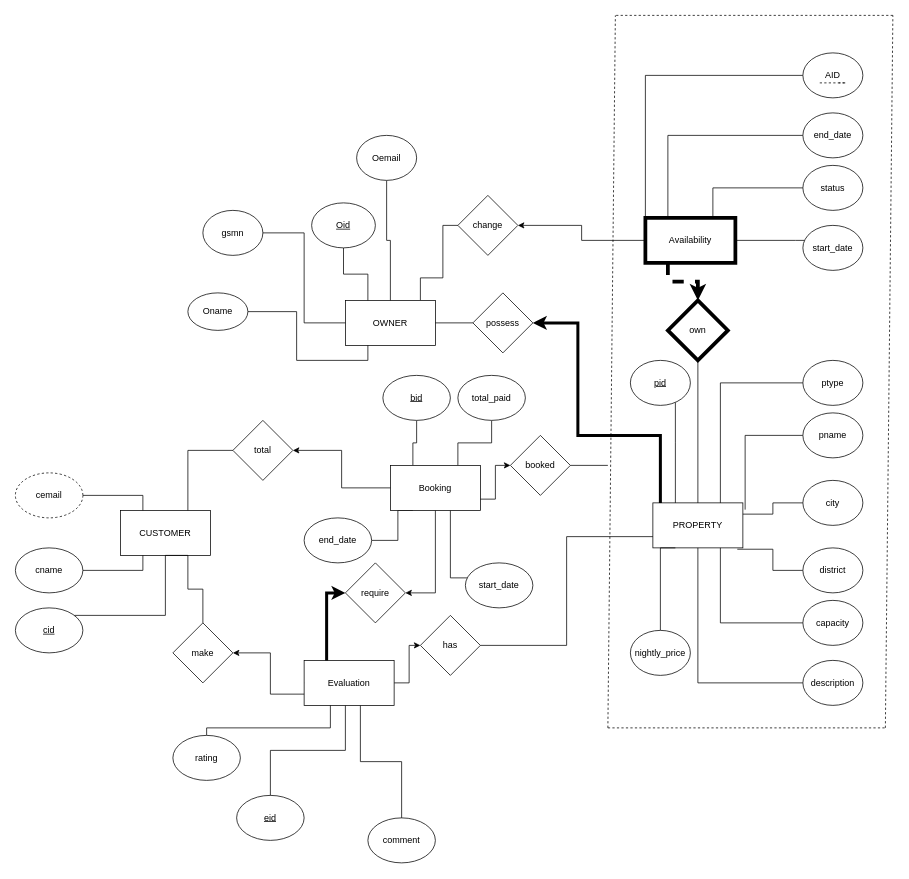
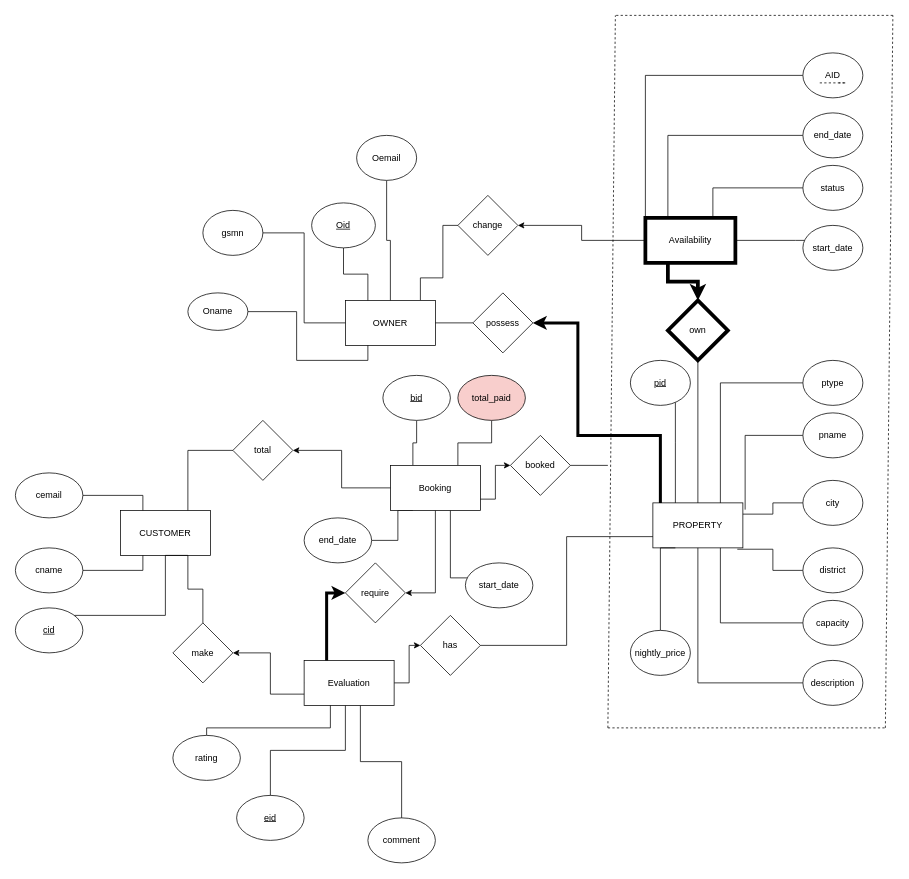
  <mxCell id="0" />
  <mxCell id="1" parent="0" />
  <mxCell id="2" style="edgeStyle=orthogonalEdgeStyle;rounded=0;orthogonalLoop=1;jettySize=auto;html=1;entryX=0;entryY=0.5;entryDx=0;entryDy=0;endArrow=none;endFill=0;" edge="1" parent="1" source="3" target="82"><mxGeometry relative="1" as="geometry"><Array as="points"><mxPoint x="560" y="370" /><mxPoint x="590" y="370" /><mxPoint x="590" y="300" /></Array></mxGeometry></mxCell>
  <mxCell id="3" value="OWNER" style="rounded=0;whiteSpace=wrap;html=1;" parent="1" vertex="1"><mxGeometry x="460" y="400" width="120" height="60" as="geometry" /></mxCell>
- <mxCell id="4" style="edgeStyle=orthogonalEdgeStyle;rounded=0;orthogonalLoop=1;jettySize=auto;html=1;entryX=0.25;entryY=1;entryDx=0;entryDy=0;strokeWidth=5;startArrow=classic;startFill=1;endArrow=none;endFill=0;dashed=1;" parent="1" source="67" target="63" edge="1"><mxGeometry relative="1" as="geometry"><Array as="points" /></mxGeometry></mxCell>
+ <mxCell id="4" style="edgeStyle=orthogonalEdgeStyle;rounded=0;orthogonalLoop=1;jettySize=auto;html=1;entryX=0.25;entryY=1;entryDx=0;entryDy=0;strokeWidth=5;startArrow=classic;startFill=1;endArrow=none;endFill=0;" parent="1" source="67" target="63" edge="1"><mxGeometry relative="1" as="geometry"><Array as="points" /></mxGeometry></mxCell>
  <mxCell id="5" value="PROPERTY" style="rounded=0;whiteSpace=wrap;html=1;" parent="1" vertex="1"><mxGeometry x="870" y="670" width="120" height="60" as="geometry" /></mxCell>
  <mxCell id="6" value="CUSTOMER" style="rounded=0;whiteSpace=wrap;html=1;" parent="1" vertex="1"><mxGeometry x="160" y="680" width="120" height="60" as="geometry" /></mxCell>
  <mxCell id="7" style="edgeStyle=orthogonalEdgeStyle;rounded=0;orthogonalLoop=1;jettySize=auto;html=1;entryX=0;entryY=0.5;entryDx=0;entryDy=0;endArrow=none;endFill=0;" parent="1" source="8" target="3" edge="1"><mxGeometry relative="1" as="geometry" /></mxCell>
  <mxCell id="8" value="gsmn" style="ellipse;whiteSpace=wrap;html=1;" parent="1" vertex="1"><mxGeometry x="270" y="280" width="80" height="60" as="geometry" /></mxCell>
  <mxCell id="9" style="edgeStyle=orthogonalEdgeStyle;rounded=0;orthogonalLoop=1;jettySize=auto;html=1;entryX=0.25;entryY=1;entryDx=0;entryDy=0;endArrow=none;endFill=0;" parent="1" source="10" target="3" edge="1"><mxGeometry relative="1" as="geometry" /></mxCell>
  <mxCell id="10" value="Oname" style="ellipse;whiteSpace=wrap;html=1;" parent="1" vertex="1"><mxGeometry x="250" y="390" width="80" height="50" as="geometry" /></mxCell>
  <mxCell id="11" style="edgeStyle=orthogonalEdgeStyle;rounded=0;orthogonalLoop=1;jettySize=auto;html=1;entryX=0.25;entryY=0;entryDx=0;entryDy=0;endArrow=none;endFill=0;" parent="1" source="12" target="3" edge="1"><mxGeometry relative="1" as="geometry" /></mxCell>
  <mxCell id="12" value="&lt;u&gt;Oid&lt;/u&gt;" style="ellipse;whiteSpace=wrap;html=1;" parent="1" vertex="1"><mxGeometry x="415" y="270" width="85" height="60" as="geometry" /></mxCell>
  <mxCell id="13" style="edgeStyle=orthogonalEdgeStyle;rounded=0;orthogonalLoop=1;jettySize=auto;html=1;entryX=0.25;entryY=0;entryDx=0;entryDy=0;strokeWidth=1;startArrow=none;startFill=0;endArrow=none;endFill=0;" parent="1" source="14" target="63" edge="1"><mxGeometry relative="1" as="geometry" /></mxCell>
  <mxCell id="14" value="end_date" style="ellipse;whiteSpace=wrap;html=1;" parent="1" vertex="1"><mxGeometry x="1070" y="150" width="80" height="60" as="geometry" /></mxCell>
  <mxCell id="15" style="edgeStyle=orthogonalEdgeStyle;rounded=0;orthogonalLoop=1;jettySize=auto;html=1;entryX=0.75;entryY=0;entryDx=0;entryDy=0;strokeWidth=1;startArrow=none;startFill=0;endArrow=none;endFill=0;" parent="1" source="16" target="63" edge="1"><mxGeometry relative="1" as="geometry" /></mxCell>
  <mxCell id="16" value="status" style="ellipse;whiteSpace=wrap;html=1;" parent="1" vertex="1"><mxGeometry x="1070" y="220" width="80" height="60" as="geometry" /></mxCell>
  <mxCell id="17" style="edgeStyle=orthogonalEdgeStyle;rounded=0;orthogonalLoop=1;jettySize=auto;html=1;entryX=0.5;entryY=0;entryDx=0;entryDy=0;endArrow=none;endFill=0;" parent="1" source="18" target="3" edge="1"><mxGeometry relative="1" as="geometry" /></mxCell>
  <mxCell id="18" value="Oemail" style="ellipse;whiteSpace=wrap;html=1;" parent="1" vertex="1"><mxGeometry x="475" y="180" width="80" height="60" as="geometry" /></mxCell>
  <mxCell id="19" style="edgeStyle=orthogonalEdgeStyle;rounded=0;orthogonalLoop=1;jettySize=auto;html=1;endArrow=none;endFill=0;startArrow=classic;startFill=1;strokeWidth=4;" parent="1" source="21" target="5" edge="1"><mxGeometry relative="1" as="geometry"><Array as="points"><mxPoint x="770" y="430" /><mxPoint x="770" y="580" /><mxPoint x="880" y="580" /></Array></mxGeometry></mxCell>
  <mxCell id="20" style="edgeStyle=orthogonalEdgeStyle;rounded=0;orthogonalLoop=1;jettySize=auto;html=1;endArrow=none;endFill=0;" edge="1" parent="1" source="21" target="3"><mxGeometry relative="1" as="geometry" /></mxCell>
  <mxCell id="21" value="possess" style="rhombus;whiteSpace=wrap;html=1;" parent="1" vertex="1"><mxGeometry x="630" y="390" width="80" height="80" as="geometry" /></mxCell>
  <mxCell id="22" style="edgeStyle=orthogonalEdgeStyle;rounded=0;orthogonalLoop=1;jettySize=auto;html=1;entryX=0.75;entryY=0;entryDx=0;entryDy=0;endArrow=none;endFill=0;" parent="1" source="23" target="5" edge="1"><mxGeometry relative="1" as="geometry" /></mxCell>
  <mxCell id="23" value="ptype" style="ellipse;whiteSpace=wrap;html=1;" parent="1" vertex="1"><mxGeometry x="1070" y="480" width="80" height="60" as="geometry" /></mxCell>
  <mxCell id="24" style="edgeStyle=orthogonalEdgeStyle;rounded=0;orthogonalLoop=1;jettySize=auto;html=1;entryX=1;entryY=0.25;entryDx=0;entryDy=0;endArrow=none;endFill=0;" parent="1" source="25" target="5" edge="1"><mxGeometry relative="1" as="geometry" /></mxCell>
  <mxCell id="25" value="city" style="ellipse;whiteSpace=wrap;html=1;" parent="1" vertex="1"><mxGeometry x="1070" y="640" width="80" height="60" as="geometry" /></mxCell>
  <mxCell id="26" style="edgeStyle=orthogonalEdgeStyle;rounded=0;orthogonalLoop=1;jettySize=auto;html=1;entryX=1.025;entryY=0.15;entryDx=0;entryDy=0;entryPerimeter=0;strokeWidth=1;startArrow=none;startFill=0;endArrow=none;endFill=0;" parent="1" source="27" target="5" edge="1"><mxGeometry relative="1" as="geometry" /></mxCell>
  <mxCell id="27" value="pname" style="ellipse;whiteSpace=wrap;html=1;" parent="1" vertex="1"><mxGeometry x="1070" y="550" width="80" height="60" as="geometry" /></mxCell>
  <mxCell id="28" style="edgeStyle=orthogonalEdgeStyle;rounded=0;orthogonalLoop=1;jettySize=auto;html=1;entryX=0.25;entryY=0;entryDx=0;entryDy=0;endArrow=none;endFill=0;" edge="1" parent="1" source="29" target="5"><mxGeometry relative="1" as="geometry"><Array as="points"><mxPoint x="900" y="590" /><mxPoint x="900" y="590" /></Array></mxGeometry></mxCell>
  <mxCell id="29" value="&lt;u&gt;pid&lt;/u&gt;" style="ellipse;whiteSpace=wrap;html=1;" parent="1" vertex="1"><mxGeometry x="840" y="480" width="80" height="60" as="geometry" /></mxCell>
  <mxCell id="30" style="edgeStyle=orthogonalEdgeStyle;rounded=0;orthogonalLoop=1;jettySize=auto;html=1;entryX=0.938;entryY=1.03;entryDx=0;entryDy=0;entryPerimeter=0;strokeWidth=1;startArrow=none;startFill=0;endArrow=none;endFill=0;" parent="1" source="31" target="5" edge="1"><mxGeometry relative="1" as="geometry" /></mxCell>
  <mxCell id="31" value="district" style="ellipse;whiteSpace=wrap;html=1;" parent="1" vertex="1"><mxGeometry x="1070" y="730" width="80" height="60" as="geometry" /></mxCell>
  <mxCell id="32" style="edgeStyle=orthogonalEdgeStyle;rounded=0;orthogonalLoop=1;jettySize=auto;html=1;entryX=0.75;entryY=1;entryDx=0;entryDy=0;strokeWidth=1;startArrow=none;startFill=0;endArrow=none;endFill=0;" parent="1" source="33" target="5" edge="1"><mxGeometry relative="1" as="geometry" /></mxCell>
  <mxCell id="33" value="capacity" style="ellipse;whiteSpace=wrap;html=1;" parent="1" vertex="1"><mxGeometry x="1070" y="800" width="80" height="60" as="geometry" /></mxCell>
  <mxCell id="34" style="edgeStyle=orthogonalEdgeStyle;rounded=0;orthogonalLoop=1;jettySize=auto;html=1;entryX=0.25;entryY=0;entryDx=0;entryDy=0;strokeWidth=1;startArrow=none;startFill=0;endArrow=none;endFill=0;" parent="1" source="35" target="69" edge="1"><mxGeometry relative="1" as="geometry" /></mxCell>
  <mxCell id="35" value="&lt;u&gt;bid&lt;/u&gt;" style="ellipse;whiteSpace=wrap;html=1;" parent="1" vertex="1"><mxGeometry x="510" y="500" width="90" height="60" as="geometry" /></mxCell>
  <mxCell id="36" style="edgeStyle=orthogonalEdgeStyle;rounded=0;orthogonalLoop=1;jettySize=auto;html=1;strokeWidth=1;startArrow=none;startFill=0;endArrow=none;endFill=0;" parent="1" source="37" target="69" edge="1"><mxGeometry relative="1" as="geometry"><mxPoint x="620" y="740" as="targetPoint" /><Array as="points"><mxPoint x="600" y="770" /></Array></mxGeometry></mxCell>
  <mxCell id="37" value="start_date" style="ellipse;whiteSpace=wrap;html=1;" parent="1" vertex="1"><mxGeometry x="620" y="750" width="90" height="60" as="geometry" /></mxCell>
  <mxCell id="38" style="edgeStyle=orthogonalEdgeStyle;rounded=0;orthogonalLoop=1;jettySize=auto;html=1;entryX=0.25;entryY=1;entryDx=0;entryDy=0;strokeWidth=1;startArrow=none;startFill=0;endArrow=none;endFill=0;" parent="1" source="39" target="69" edge="1"><mxGeometry relative="1" as="geometry"><Array as="points"><mxPoint x="530" y="720" /><mxPoint x="530" y="680" /></Array></mxGeometry></mxCell>
  <mxCell id="39" value="end_date" style="ellipse;whiteSpace=wrap;html=1;" parent="1" vertex="1"><mxGeometry x="405" y="690" width="90" height="60" as="geometry" /></mxCell>
  <mxCell id="40" style="edgeStyle=orthogonalEdgeStyle;rounded=0;orthogonalLoop=1;jettySize=auto;html=1;entryX=0.75;entryY=0;entryDx=0;entryDy=0;strokeWidth=1;startArrow=none;startFill=0;endArrow=none;endFill=0;" parent="1" source="41" target="69" edge="1"><mxGeometry relative="1" as="geometry" /></mxCell>
- <mxCell id="41" value="total_paid" style="ellipse;whiteSpace=wrap;html=1;" parent="1" vertex="1"><mxGeometry x="610" y="500" width="90" height="60" as="geometry" /></mxCell>
+ <mxCell id="41" value="total_paid" style="ellipse;whiteSpace=wrap;html=1;fillColor=#f8cecc;" parent="1" vertex="1"><mxGeometry x="610" y="500" width="90" height="60" as="geometry" /></mxCell>
  <mxCell id="42" style="edgeStyle=orthogonalEdgeStyle;rounded=0;orthogonalLoop=1;jettySize=auto;html=1;entryX=0.25;entryY=1;entryDx=0;entryDy=0;strokeWidth=1;startArrow=none;startFill=0;endArrow=none;endFill=0;" parent="1" source="43" target="5" edge="1"><mxGeometry relative="1" as="geometry"><Array as="points"><mxPoint x="880" y="730" /></Array></mxGeometry></mxCell>
  <mxCell id="43" value="nightly_price" style="ellipse;whiteSpace=wrap;html=1;" parent="1" vertex="1"><mxGeometry x="840" y="840" width="80" height="60" as="geometry" /></mxCell>
  <mxCell id="44" style="edgeStyle=orthogonalEdgeStyle;rounded=0;orthogonalLoop=1;jettySize=auto;html=1;entryX=0.5;entryY=1;entryDx=0;entryDy=0;strokeWidth=1;startArrow=none;startFill=0;endArrow=none;endFill=0;" parent="1" source="45" target="5" edge="1"><mxGeometry relative="1" as="geometry" /></mxCell>
  <mxCell id="45" value="description" style="ellipse;whiteSpace=wrap;html=1;" parent="1" vertex="1"><mxGeometry x="1070" y="880" width="80" height="60" as="geometry" /></mxCell>
  <mxCell id="46" value="&lt;u&gt;eid&lt;/u&gt;" style="ellipse;whiteSpace=wrap;html=1;" parent="1" vertex="1"><mxGeometry x="315" y="1060" width="90" height="60" as="geometry" /></mxCell>
  <mxCell id="47" value="comment" style="ellipse;whiteSpace=wrap;html=1;" parent="1" vertex="1"><mxGeometry x="490" y="1090" width="90" height="60" as="geometry" /></mxCell>
  <mxCell id="48" style="edgeStyle=orthogonalEdgeStyle;rounded=0;orthogonalLoop=1;jettySize=auto;html=1;entryX=0;entryY=0.5;entryDx=0;entryDy=0;strokeWidth=1;startArrow=none;startFill=0;endArrow=none;endFill=0;" parent="1" source="49" target="61" edge="1"><mxGeometry relative="1" as="geometry"><Array as="points"><mxPoint x="275" y="970" /><mxPoint x="440" y="970" /><mxPoint x="440" y="910" /></Array></mxGeometry></mxCell>
  <mxCell id="49" value="rating" style="ellipse;whiteSpace=wrap;html=1;" parent="1" vertex="1"><mxGeometry x="230" y="980" width="90" height="60" as="geometry" /></mxCell>
  <mxCell id="50" style="edgeStyle=orthogonalEdgeStyle;rounded=0;orthogonalLoop=1;jettySize=auto;html=1;entryX=0.25;entryY=0;entryDx=0;entryDy=0;endArrow=none;endFill=0;" parent="1" source="51" target="6" edge="1"><mxGeometry relative="1" as="geometry" /></mxCell>
- <mxCell id="51" value="cemail" style="ellipse;whiteSpace=wrap;html=1;dashed=1;" parent="1" vertex="1"><mxGeometry x="20" y="630" width="90" height="60" as="geometry" /></mxCell>
+ <mxCell id="51" value="cemail" style="ellipse;whiteSpace=wrap;html=1;" parent="1" vertex="1"><mxGeometry x="20" y="630" width="90" height="60" as="geometry" /></mxCell>
  <mxCell id="52" style="edgeStyle=orthogonalEdgeStyle;rounded=0;orthogonalLoop=1;jettySize=auto;html=1;entryX=0.25;entryY=1;entryDx=0;entryDy=0;strokeWidth=1;startArrow=none;startFill=0;endArrow=none;endFill=0;" parent="1" source="53" target="6" edge="1"><mxGeometry relative="1" as="geometry" /></mxCell>
  <mxCell id="53" value="cname" style="ellipse;whiteSpace=wrap;html=1;" parent="1" vertex="1"><mxGeometry x="20" y="730" width="90" height="60" as="geometry" /></mxCell>
  <mxCell id="54" style="edgeStyle=orthogonalEdgeStyle;rounded=0;orthogonalLoop=1;jettySize=auto;html=1;entryX=0.75;entryY=1;entryDx=0;entryDy=0;endArrow=none;endFill=0;" parent="1" source="55" target="6" edge="1"><mxGeometry relative="1" as="geometry"><Array as="points"><mxPoint x="220" y="820" /><mxPoint x="220" y="740" /></Array></mxGeometry></mxCell>
  <mxCell id="55" value="&lt;u&gt;cid&lt;/u&gt;" style="ellipse;whiteSpace=wrap;html=1;" parent="1" vertex="1"><mxGeometry x="20" y="810" width="90" height="60" as="geometry" /></mxCell>
  <mxCell id="56" style="edgeStyle=orthogonalEdgeStyle;rounded=0;orthogonalLoop=1;jettySize=auto;html=1;entryX=1;entryY=0.5;entryDx=0;entryDy=0;strokeWidth=1;startArrow=none;startFill=0;endArrow=none;endFill=0;" parent="1" source="57" target="63" edge="1"><mxGeometry relative="1" as="geometry"><Array as="points"><mxPoint x="1060" y="320" /><mxPoint x="1060" y="320" /></Array></mxGeometry></mxCell>
  <mxCell id="57" value="start_date" style="ellipse;whiteSpace=wrap;html=1;" parent="1" vertex="1"><mxGeometry x="1070" y="300" width="80" height="60" as="geometry" /></mxCell>
  <mxCell id="58" style="edgeStyle=orthogonalEdgeStyle;rounded=0;orthogonalLoop=1;jettySize=auto;html=1;strokeWidth=1;startArrow=none;startFill=0;endArrow=none;endFill=0;" parent="1" source="61" target="47" edge="1"><mxGeometry relative="1" as="geometry"><Array as="points"><mxPoint x="480" y="1015" /><mxPoint x="535" y="1015" /></Array></mxGeometry></mxCell>
  <mxCell id="59" style="edgeStyle=orthogonalEdgeStyle;rounded=0;orthogonalLoop=1;jettySize=auto;html=1;entryX=0.5;entryY=0;entryDx=0;entryDy=0;strokeWidth=1;startArrow=none;startFill=0;endArrow=none;endFill=0;" parent="1" source="61" target="46" edge="1"><mxGeometry relative="1" as="geometry"><Array as="points"><mxPoint x="460" y="1000" /><mxPoint x="360" y="1000" /></Array></mxGeometry></mxCell>
  <mxCell id="60" style="edgeStyle=orthogonalEdgeStyle;rounded=0;orthogonalLoop=1;jettySize=auto;html=1;entryX=0;entryY=0.5;entryDx=0;entryDy=0;endArrow=classic;endFill=1;" edge="1" parent="1" source="61" target="74"><mxGeometry relative="1" as="geometry" /></mxCell>
  <mxCell id="61" value="Evaluation" style="rounded=0;whiteSpace=wrap;html=1;" parent="1" vertex="1"><mxGeometry x="405" y="880" width="120" height="60" as="geometry" /></mxCell>
  <mxCell id="62" style="edgeStyle=orthogonalEdgeStyle;rounded=0;orthogonalLoop=1;jettySize=auto;html=1;exitX=0.5;exitY=1;exitDx=0;exitDy=0;endArrow=none;endFill=0;" parent="1" source="8" target="8" edge="1"><mxGeometry relative="1" as="geometry" /></mxCell>
  <mxCell id="63" value="Availability" style="rounded=0;whiteSpace=wrap;html=1;strokeWidth=5;" parent="1" vertex="1"><mxGeometry x="860" y="290" width="120" height="60" as="geometry" /></mxCell>
  <mxCell id="64" style="edgeStyle=orthogonalEdgeStyle;rounded=0;orthogonalLoop=1;jettySize=auto;html=1;entryX=0;entryY=0.5;entryDx=0;entryDy=0;strokeWidth=1;startArrow=none;startFill=0;endArrow=none;endFill=0;" parent="1" source="65" target="63" edge="1"><mxGeometry relative="1" as="geometry"><Array as="points"><mxPoint x="860" y="100" /></Array></mxGeometry></mxCell>
  <mxCell id="65" value="AID" style="ellipse;whiteSpace=wrap;html=1;" parent="1" vertex="1"><mxGeometry x="1070" y="70" width="80" height="60" as="geometry" /></mxCell>
  <mxCell id="66" style="edgeStyle=orthogonalEdgeStyle;rounded=0;orthogonalLoop=1;jettySize=auto;html=1;strokeWidth=1;startArrow=none;startFill=0;endArrow=none;endFill=0;" parent="1" source="67" target="5" edge="1"><mxGeometry relative="1" as="geometry" /></mxCell>
  <mxCell id="67" value="own" style="rhombus;whiteSpace=wrap;html=1;strokeWidth=5;" parent="1" vertex="1"><mxGeometry x="890" y="400" width="80" height="80" as="geometry" /></mxCell>
  <mxCell id="68" style="edgeStyle=orthogonalEdgeStyle;rounded=0;orthogonalLoop=1;jettySize=auto;html=1;entryX=1;entryY=0.5;entryDx=0;entryDy=0;startArrow=none;startFill=0;endArrow=classic;endFill=1;" edge="1" parent="1" source="69" target="89"><mxGeometry relative="1" as="geometry" /></mxCell>
  <mxCell id="69" value="Booking" style="rounded=0;whiteSpace=wrap;html=1;strokeWidth=1;" parent="1" vertex="1"><mxGeometry x="520" y="620" width="120" height="60" as="geometry" /></mxCell>
  <mxCell id="70" style="edgeStyle=orthogonalEdgeStyle;rounded=0;orthogonalLoop=1;jettySize=auto;html=1;entryX=0;entryY=0.75;entryDx=0;entryDy=0;strokeWidth=1;startArrow=classic;startFill=1;endArrow=none;endFill=0;" parent="1" source="72" target="61" edge="1"><mxGeometry relative="1" as="geometry"><Array as="points"><mxPoint x="360" y="870" /><mxPoint x="360" y="925" /></Array></mxGeometry></mxCell>
  <mxCell id="71" style="edgeStyle=orthogonalEdgeStyle;rounded=0;orthogonalLoop=1;jettySize=auto;html=1;entryX=0.75;entryY=1;entryDx=0;entryDy=0;strokeWidth=1;startArrow=none;startFill=0;endArrow=none;endFill=0;" parent="1" source="72" target="6" edge="1"><mxGeometry relative="1" as="geometry" /></mxCell>
  <mxCell id="72" value="make" style="rhombus;whiteSpace=wrap;html=1;strokeWidth=1;" parent="1" vertex="1"><mxGeometry x="230" y="830" width="80" height="80" as="geometry" /></mxCell>
  <mxCell id="73" style="edgeStyle=orthogonalEdgeStyle;rounded=0;orthogonalLoop=1;jettySize=auto;html=1;entryX=0;entryY=0.75;entryDx=0;entryDy=0;strokeWidth=1;startArrow=none;startFill=0;endArrow=none;endFill=0;" parent="1" source="74" target="5" edge="1"><mxGeometry relative="1" as="geometry" /></mxCell>
  <mxCell id="74" value="has" style="rhombus;whiteSpace=wrap;html=1;strokeWidth=1;" parent="1" vertex="1"><mxGeometry x="560" y="820" width="80" height="80" as="geometry" /></mxCell>
  <mxCell id="75" style="edgeStyle=orthogonalEdgeStyle;rounded=0;orthogonalLoop=1;jettySize=auto;html=1;entryX=0.75;entryY=0;entryDx=0;entryDy=0;strokeWidth=1;startArrow=none;startFill=0;endArrow=none;endFill=0;" parent="1" source="77" target="6" edge="1"><mxGeometry relative="1" as="geometry" /></mxCell>
  <mxCell id="76" style="edgeStyle=orthogonalEdgeStyle;rounded=0;orthogonalLoop=1;jettySize=auto;html=1;entryX=0;entryY=0.5;entryDx=0;entryDy=0;strokeWidth=1;startArrow=classic;startFill=1;endArrow=none;endFill=0;" parent="1" source="77" target="69" edge="1"><mxGeometry relative="1" as="geometry" /></mxCell>
  <mxCell id="77" value="total" style="rhombus;whiteSpace=wrap;html=1;strokeWidth=1;" parent="1" vertex="1"><mxGeometry x="310" y="560" width="80" height="80" as="geometry" /></mxCell>
  <mxCell id="78" style="edgeStyle=orthogonalEdgeStyle;rounded=0;orthogonalLoop=1;jettySize=auto;html=1;entryX=1;entryY=0.75;entryDx=0;entryDy=0;strokeWidth=1;startArrow=classic;startFill=1;endArrow=none;endFill=0;" parent="1" source="80" target="69" edge="1"><mxGeometry relative="1" as="geometry" /></mxCell>
  <mxCell id="79" style="edgeStyle=orthogonalEdgeStyle;rounded=0;orthogonalLoop=1;jettySize=auto;html=1;endArrow=none;endFill=0;" edge="1" parent="1" source="80"><mxGeometry relative="1" as="geometry"><mxPoint x="810" y="620" as="targetPoint" /><Array as="points"><mxPoint x="810" y="620" /></Array></mxGeometry></mxCell>
  <mxCell id="80" value="booked" style="rhombus;whiteSpace=wrap;html=1;strokeWidth=1;" parent="1" vertex="1"><mxGeometry x="680" y="580" width="80" height="80" as="geometry" /></mxCell>
  <mxCell id="81" style="edgeStyle=orthogonalEdgeStyle;rounded=0;orthogonalLoop=1;jettySize=auto;html=1;entryX=0;entryY=0.5;entryDx=0;entryDy=0;endArrow=none;endFill=0;startArrow=classic;startFill=1;" edge="1" parent="1" source="82" target="63"><mxGeometry relative="1" as="geometry" /></mxCell>
  <mxCell id="82" value="change" style="rhombus;whiteSpace=wrap;html=1;" vertex="1" parent="1"><mxGeometry x="610" y="260" width="80" height="80" as="geometry" /></mxCell>
  <mxCell id="83" value="" style="endArrow=none;dashed=1;html=1;rounded=0;" edge="1" parent="1"><mxGeometry width="50" height="50" relative="1" as="geometry"><mxPoint x="1092.5" y="110" as="sourcePoint" /><mxPoint x="1117.5" y="110" as="targetPoint" /><Array as="points"><mxPoint x="1117.5" y="110" /><mxPoint x="1127.5" y="110" /></Array></mxGeometry></mxCell>
  <mxCell id="84" value="" style="endArrow=none;dashed=1;html=1;rounded=0;" edge="1" parent="1"><mxGeometry width="50" height="50" relative="1" as="geometry"><mxPoint x="810" y="970" as="sourcePoint" /><mxPoint x="820" y="20" as="targetPoint" /></mxGeometry></mxCell>
  <mxCell id="85" value="" style="endArrow=none;dashed=1;html=1;rounded=0;" edge="1" parent="1"><mxGeometry width="50" height="50" relative="1" as="geometry"><mxPoint x="1190" y="20" as="sourcePoint" /><mxPoint x="820" y="20" as="targetPoint" /></mxGeometry></mxCell>
  <mxCell id="86" value="" style="endArrow=none;dashed=1;html=1;rounded=0;" edge="1" parent="1"><mxGeometry width="50" height="50" relative="1" as="geometry"><mxPoint x="1180" y="970" as="sourcePoint" /><mxPoint x="1190" y="20" as="targetPoint" /></mxGeometry></mxCell>
  <mxCell id="87" value="" style="endArrow=none;dashed=1;html=1;rounded=0;" edge="1" parent="1"><mxGeometry width="50" height="50" relative="1" as="geometry"><mxPoint x="810" y="970" as="sourcePoint" /><mxPoint x="1180" y="970" as="targetPoint" /></mxGeometry></mxCell>
  <mxCell id="88" style="edgeStyle=orthogonalEdgeStyle;rounded=0;orthogonalLoop=1;jettySize=auto;html=1;startArrow=classic;startFill=1;endArrow=none;endFill=0;entryX=0.25;entryY=0;entryDx=0;entryDy=0;strokeWidth=4;" edge="1" parent="1" source="89" target="61"><mxGeometry relative="1" as="geometry"><mxPoint x="420" y="860" as="targetPoint" /><Array as="points"><mxPoint x="435" y="790" /></Array></mxGeometry></mxCell>
  <mxCell id="89" value="require" style="rhombus;whiteSpace=wrap;html=1;strokeWidth=1;" vertex="1" parent="1"><mxGeometry x="460" y="750" width="80" height="80" as="geometry" /></mxCell>
